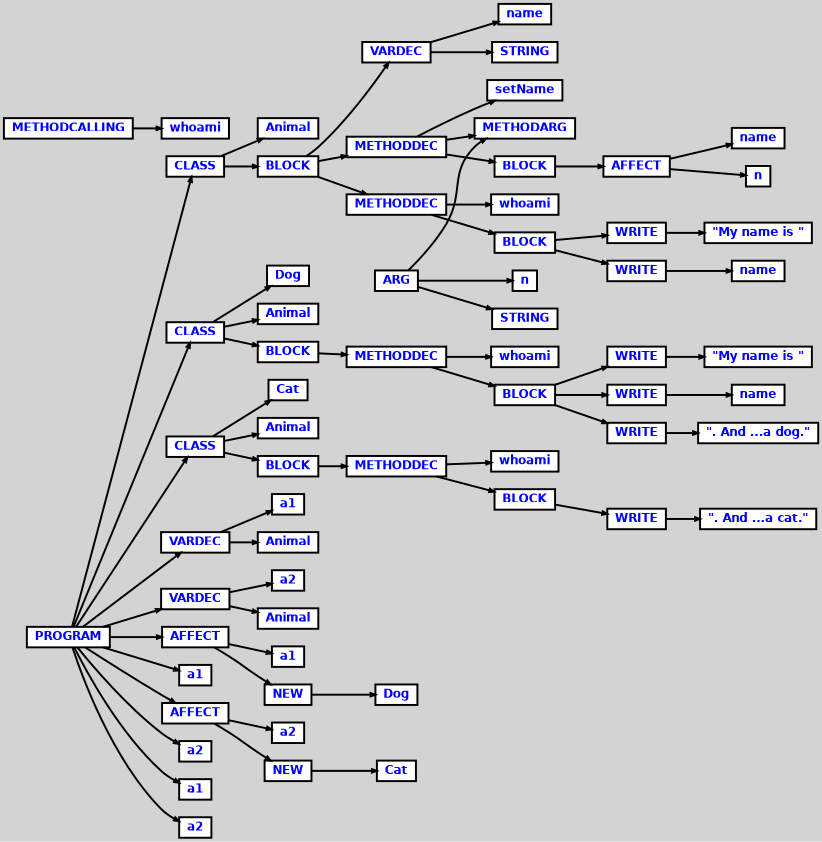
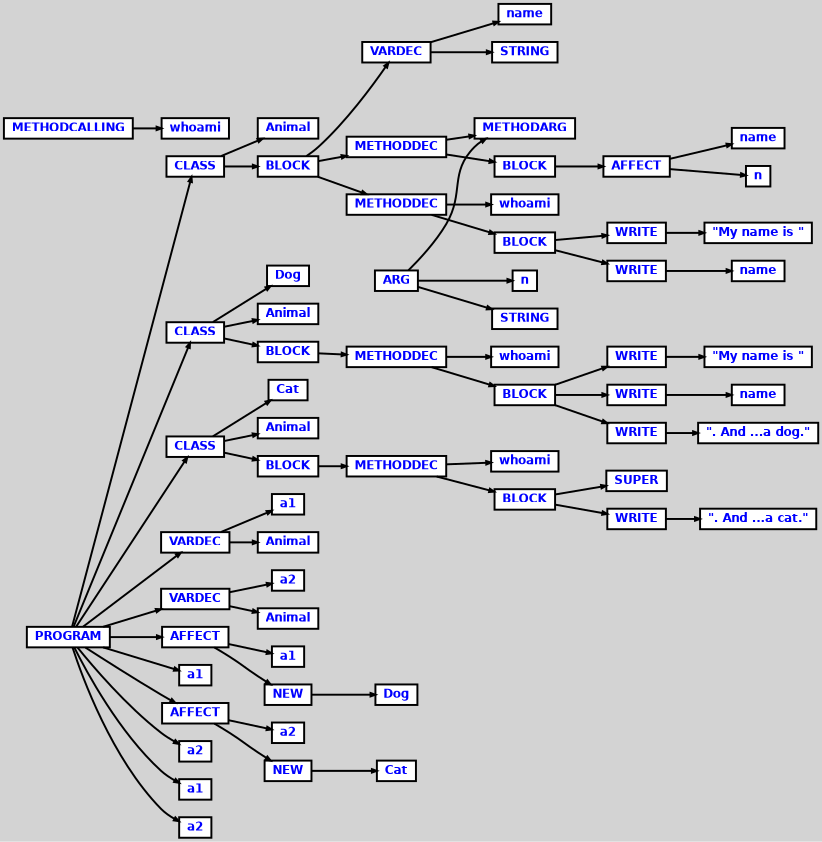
  digraph {
    bgcolor=lightgrey
    ordering=out
    rankdir=LR
    ranksep=.4
    node [color=black fillcolor=white fixedsize=false fontcolor=blue fontname="Helvetica-bold" fontsize=12 shape=box style="filled, solid, bold"]
    edge [arrowsize=.5 color=black style=bold]
    n1 [height=.25 label=PROGRAM width=.25]
    n2 [height=.25 label=CLASS width=.25]
    n3 [height=.25 label=CLASS width=.25]
    n4 [height=.25 label=CLASS width=.25]
    n5 [height=.25 label=VARDEC width=.25]
    n6 [height=.25 label=VARDEC width=.25]
    n7 [height=.25 label=AFFECT width=.25]
    n8 [height=.25 label=a1 width=.25]
    n9 [height=.25 label=AFFECT width=.25]
    n10 [height=.25 label=a2 width=.25]
    n11 [height=.25 label=a1 width=.25]
    n12 [height=.25 label=a2 width=.25]
    n13 [height=.25 label=Animal width=.25]
    n14 [height=.25 label=BLOCK width=.25]
    n15 [height=.25 label=Dog width=.25]
    n16 [height=.25 label=Animal width=.25]
    n17 [height=.25 label=BLOCK width=.25]
    n18 [height=.25 label=Cat width=.25]
    n19 [height=.25 label=Animal width=.25]
    n20 [height=.25 label=BLOCK width=.25]
    n21 [height=.25 label=a1 width=.25]
    n22 [height=.25 label=Animal width=.25]
    n23 [height=.25 label=a2 width=.25]
    n24 [height=.25 label=Animal width=.25]
    n25 [height=.25 label=a1 width=.25]
    n26 [height=.25 label=NEW width=.25]
    n27 [height=.25 label=a2 width=.25]
    n28 [height=.25 label=NEW width=.25]
    n29 [height=.25 label=VARDEC width=.25]
    n30 [height=.25 label=METHODDEC width=.25]
    n31 [height=.25 label=METHODDEC width=.25]
    n32 [height=.25 label=name width=.25]
    n33 [height=.25 label=STRING width=.25]
-   n34 [height=.25 label=setName width=.25]
    n35 [height=.25 label=METHODARG width=.25]
    n36 [height=.25 label=BLOCK width=.25]
    n37 [height=.25 label=whoami width=.25]
    n38 [height=.25 label=BLOCK width=.25]
    n39 [height=.25 label=AFFECT width=.25]
    n40 [height=.25 label=ARG width=.25]
    n41 [height=.25 label=n width=.25]
    n42 [height=.25 label=STRING width=.25]
    n43 [height=.25 label=name width=.25]
    n44 [height=.25 label=n width=.25]
    n45 [height=.25 label=WRITE width=.25]
    n46 [height=.25 label=WRITE width=.25]
    n47 [height=.25 label="\"My name is \"" width=.25]
    n48 [height=.25 label=name width=.25]
    n49 [height=.25 label=METHODDEC width=.25]
    n50 [height=.25 label=whoami width=.25]
    n51 [height=.25 label=BLOCK width=.25]
    n52 [height=.25 label=WRITE width=.25]
    n53 [height=.25 label=WRITE width=.25]
    n54 [height=.25 label=WRITE width=.25]
    n55 [height=.25 label="\"My name is \"" width=.25]
    n56 [height=.25 label=name width=.25]
    n57 [height=.25 label="\". And ...a dog.\"" width=.25]
    n58 [height=.25 label=METHODDEC width=.25]
    n59 [height=.25 label=whoami width=.25]
    n60 [height=.25 label=BLOCK width=.25]
+   n61 [height=.25 label=SUPER width=.25]
    n62 [height=.25 label=WRITE width=.25]
    n63 [height=.25 label="\". And ...a cat.\"" width=.25]
    n64 [height=.25 label=METHODCALLING width=.25]
    n65 [height=.25 label=whoami width=.25]
    n66 [height=.25 label=Dog width=.25]
    n67 [height=.25 label=Cat width=.25]
    n1 -> n2
    n1 -> n3
    n1 -> n4
    n1 -> n5
    n1 -> n6
    n1 -> n7
    n1 -> n8
    n1 -> n9
    n1 -> n10
    n1 -> n11
    n1 -> n12
    n2 -> n13
    n2 -> n14
    n3 -> n15
    n3 -> n16
    n3 -> n17
    n4 -> n18
    n4 -> n19
    n4 -> n20
    n5 -> n21
    n5 -> n22
    n6 -> n23
    n6 -> n24
    n7 -> n25
    n7 -> n26
    n9 -> n27
    n9 -> n28
    n14 -> n29
    n14 -> n30
    n14 -> n31
    n17 -> n49
    n20 -> n58
    n26 -> n66
    n28 -> n67
    n29 -> n32
    n29 -> n33
-   n30 -> n34
    n30 -> n35
    n30 -> n36
    n31 -> n37
    n31 -> n38
    n36 -> n39
    n38 -> n45
    n38 -> n46
    n39 -> n43
    n39 -> n44
    n40 -> n35
    n40 -> n41
    n40 -> n42
    n45 -> n47
    n46 -> n48
    n49 -> n50
    n49 -> n51
    n51 -> n52
    n51 -> n53
    n51 -> n54
    n52 -> n55
    n53 -> n56
    n54 -> n57
    n58 -> n59
    n58 -> n60
+   n60 -> n61
    n60 -> n62
    n62 -> n63
    n64 -> n65
  }
